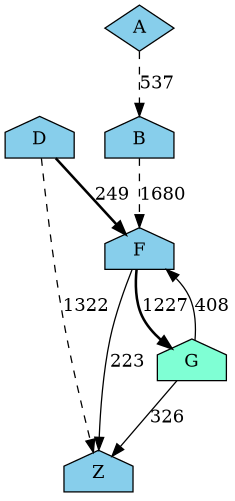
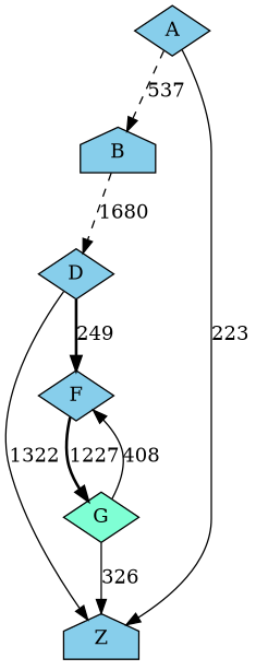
  digraph {
    rankdir=TB
    node [fillcolor=skyblue shape=house style=filled]
    edge [style=dashed]
    B
    A [shape=diamond]
-   D
+   D [shape=diamond]
    Z
-   F
-   G [fillcolor=aquamarine]
-   B -> F [label=1680]
+   F [shape=diamond]
+   G [fillcolor=aquamarine shape=diamond]
+   B -> D [label=1680]
    A -> B [label=537]
-   D -> Z [label=1322]
+   D -> Z [label=1322 style=solid]
    D -> F [label=249 style=bold]
-   F -> Z [label=223 style=solid]
+   A -> Z [label=223 style=solid]
    F -> G [label=1227 style=bold]
    G -> Z [label=326 style=solid]
    G -> F [label=408 style=solid]
  }
